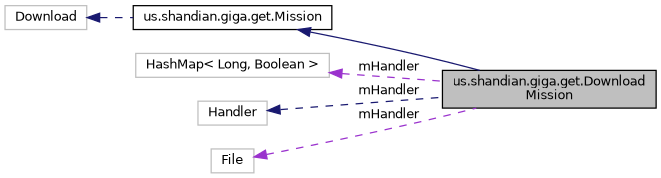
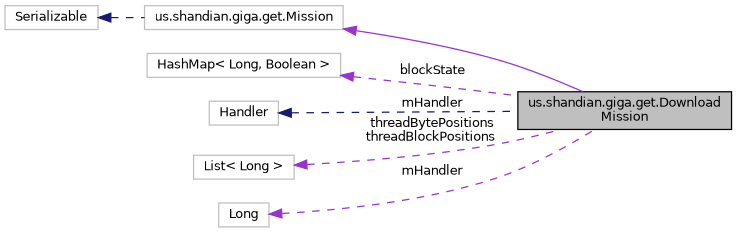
  digraph {
    rankdir=LR
    node [color=grey75 fillcolor=white fontname=Helvetica fontsize=10 shape=record style=filled]
    edge [color=midnightblue dir=back fontname=Helvetica fontsize=10 labelfontname=Helvetica labelfontsize=10 style=dashed]
    n1 [color=black fillcolor=grey75 fontcolor=black height=0.2 label="us.shandian.giga.get.Download\lMission" width=0.4]
-   n2 [color=black height=0.2 label="us.shandian.giga.get.Mission" width=0.4]
-   n3 [height=0.2 label=Download width=0.4]
+   n2 [height=0.2 label="us.shandian.giga.get.Mission" width=0.4]
+   n3 [height=0.2 label=Serializable width=0.4]
    n4 [height=0.2 label="HashMap\< Long, Boolean \>" width=0.4]
    n5 [height=0.2 label=Handler width=0.4]
-   n7 [height=0.2 label=File width=0.4]
-   n2 -> n1 [style=solid]
+   n6 [height=0.2 label="List\< Long \>" width=0.4]
+   n7 [height=0.2 label=Long width=0.4]
+   n2 -> n1 [color=darkorchid3 style=solid]
    n3 -> n2
-   n4 -> n1 [color=darkorchid3 label=" mHandler"]
+   n4 -> n1 [color=darkorchid3 label=" blockState"]
    n5 -> n1 [label=" mHandler"]
+   n6 -> n1 [color=darkorchid3 label=" threadBytePositions\nthreadBlockPositions"]
    n7 -> n1 [color=darkorchid3 label=" mHandler"]
  }
